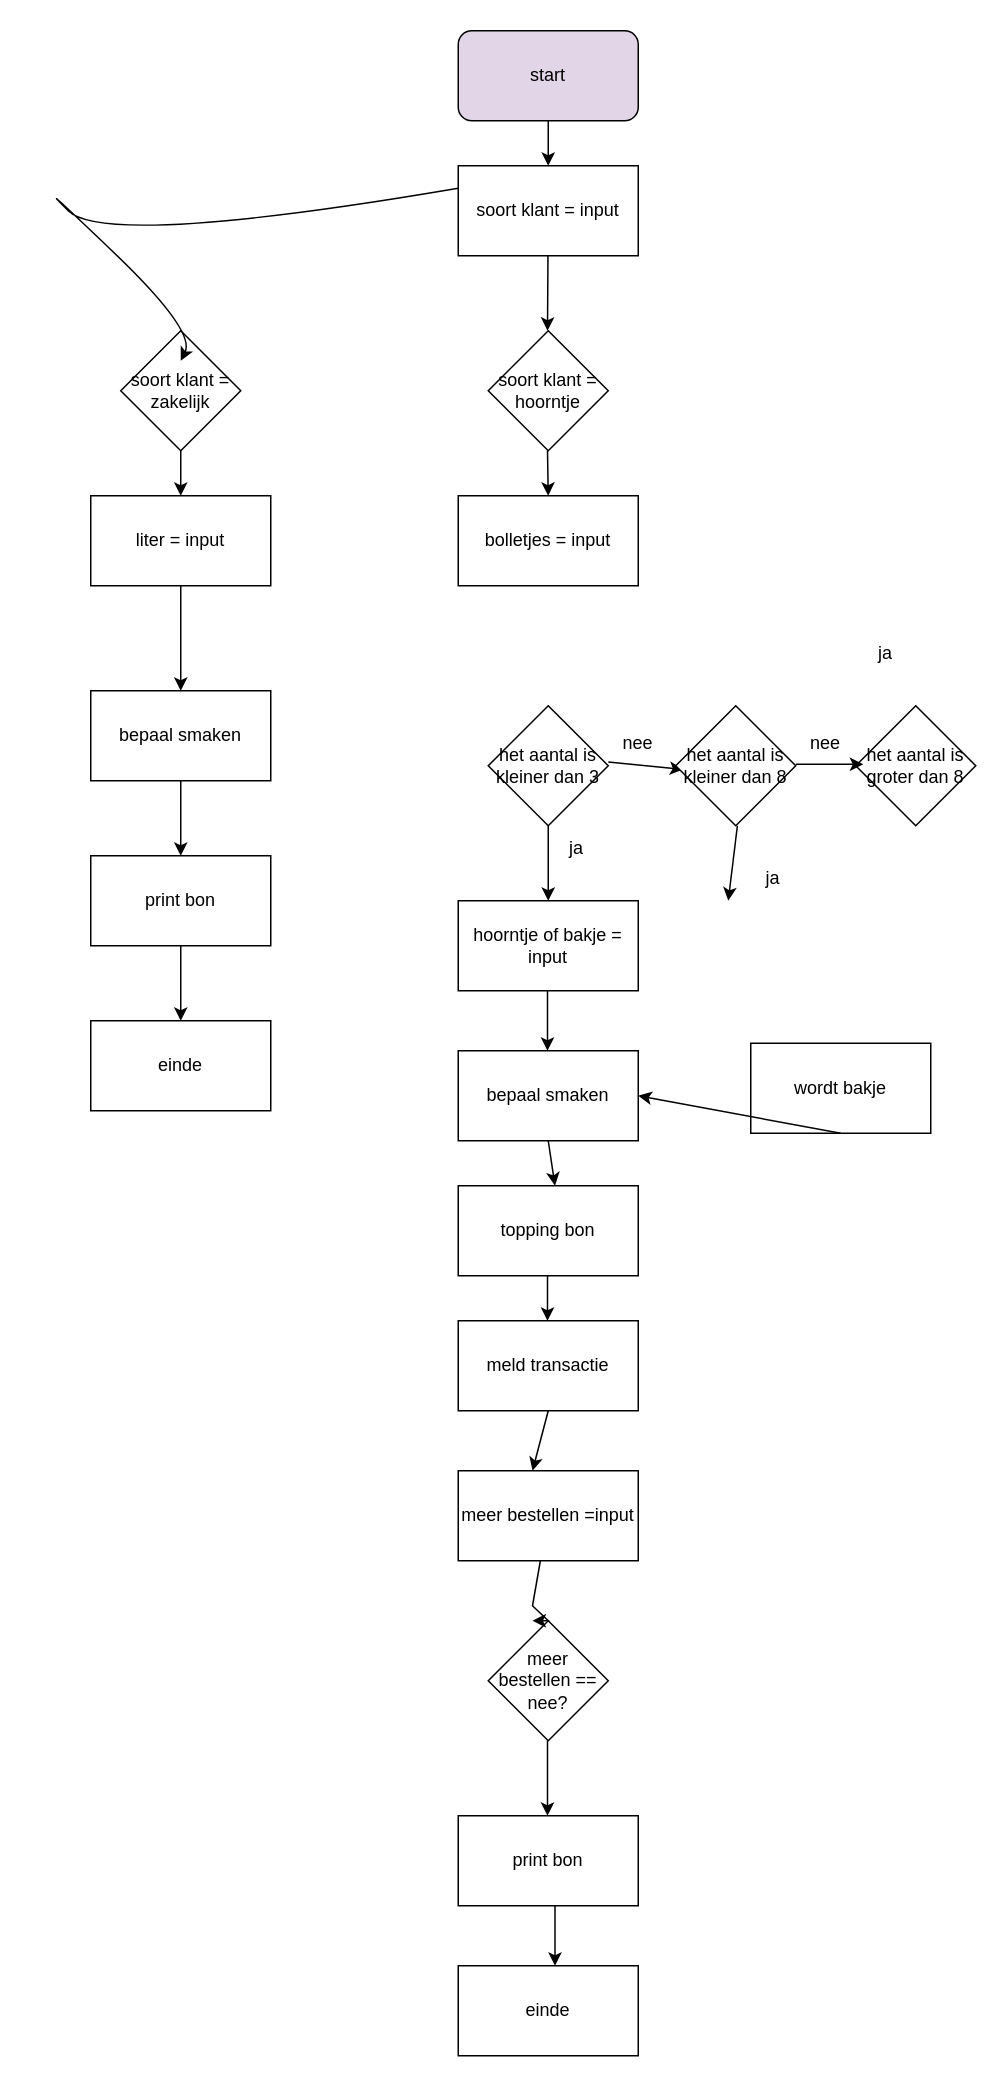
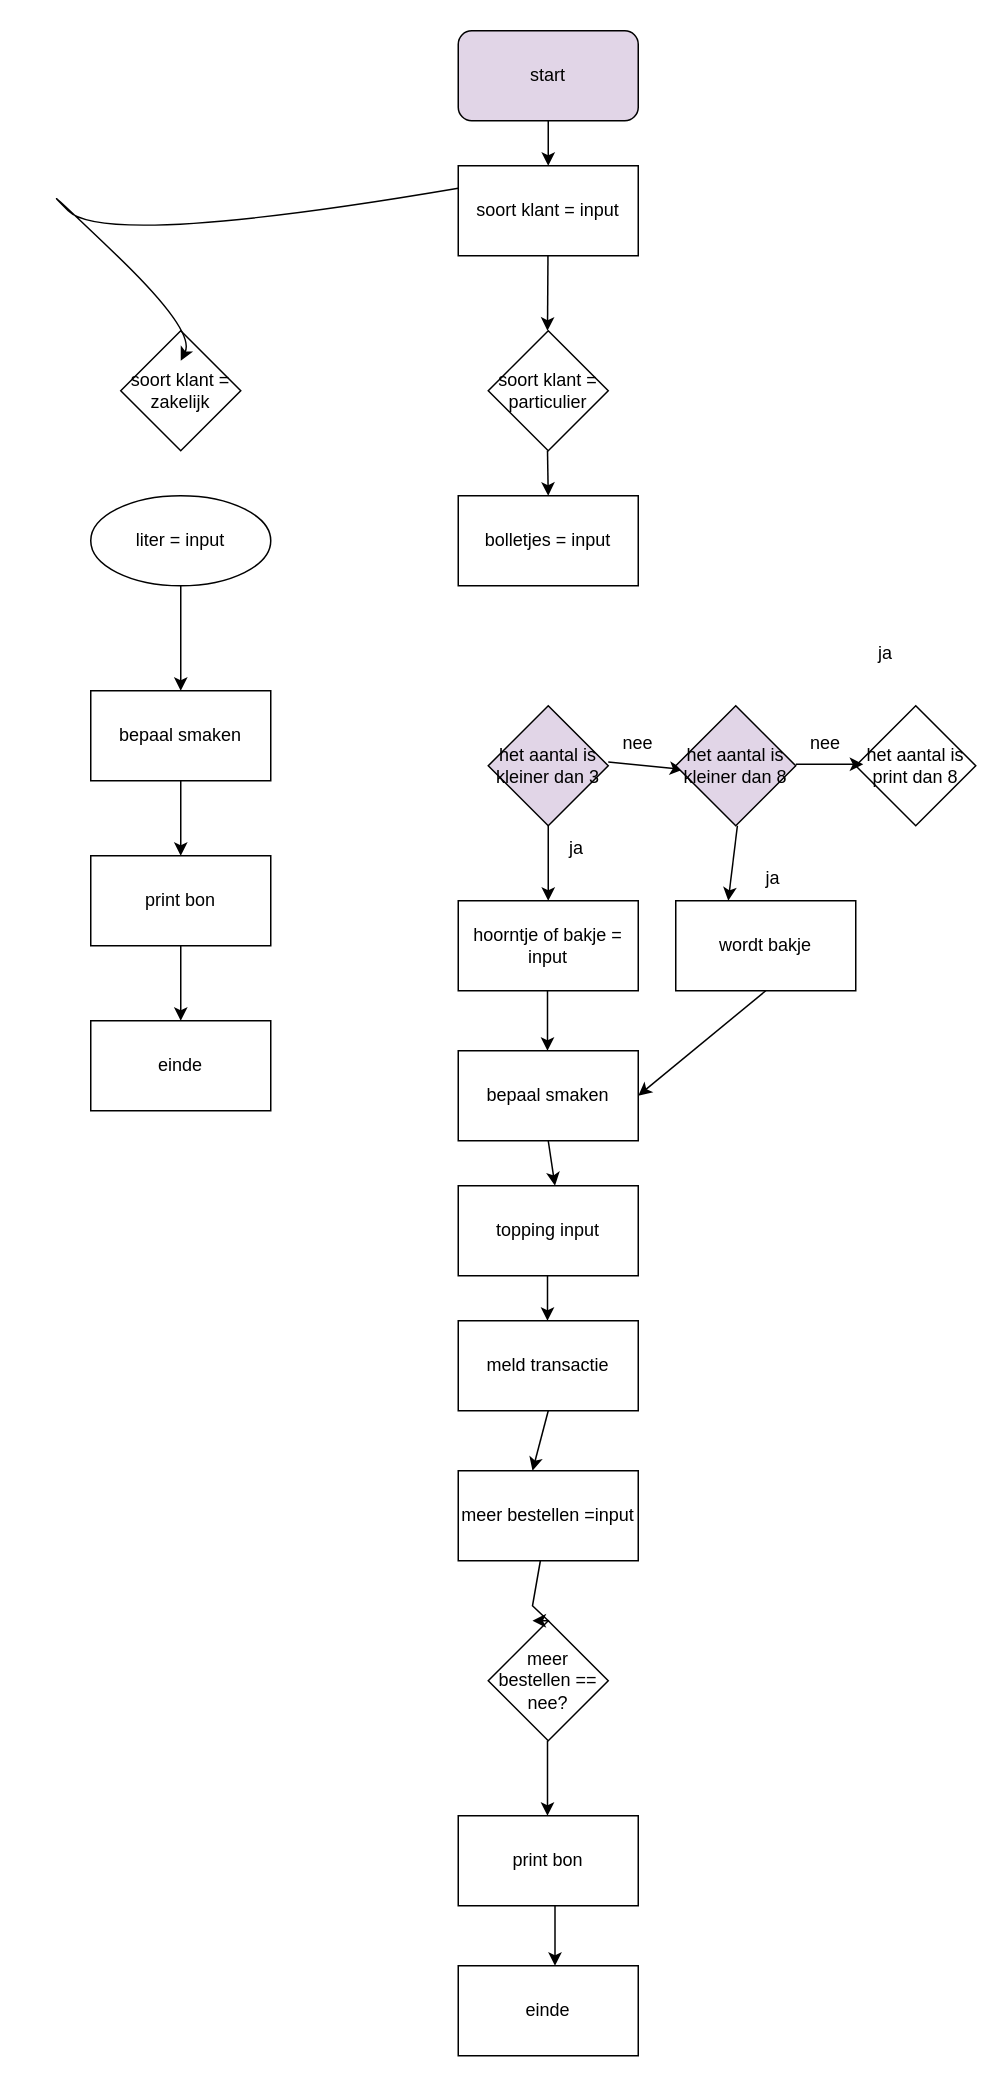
  <mxCell id="0" />
  <mxCell id="1" parent="0" />
  <mxCell id="2" value="start" style="rounded=1;whiteSpace=wrap;html=1;fillColor=#e1d5e7;" parent="1" vertex="1"><mxGeometry x="305" y="20" width="120" height="60" as="geometry" /></mxCell>
  <mxCell id="3" value="" style="endArrow=classic;html=1;rounded=0;exitX=0.442;exitY=1.033;exitDx=0;exitDy=0;exitPerimeter=0;entryX=0;entryY=1;entryDx=0;entryDy=0;" parent="1" target="12" edge="1"><mxGeometry width="50" height="50" relative="1" as="geometry"><mxPoint x="491.1" y="550" as="sourcePoint" /><mxPoint x="488.904" y="618.02" as="targetPoint" /><Array as="points" /></mxGeometry></mxCell>
  <mxCell id="4" value="einde" style="rounded=0;whiteSpace=wrap;html=1;" parent="1" vertex="1"><mxGeometry x="305" y="1310" width="120" height="60" as="geometry" /></mxCell>
  <mxCell id="5" value="bolletjes = input" style="rounded=0;whiteSpace=wrap;html=1;" parent="1" vertex="1"><mxGeometry x="305" y="330" width="120" height="60" as="geometry" /></mxCell>
- <mxCell id="6" value="het aantal is kleiner dan 3" style="rhombus;whiteSpace=wrap;html=1;" parent="1" vertex="1"><mxGeometry x="325" y="470" width="80" height="80" as="geometry" /></mxCell>
+ <mxCell id="6" value="het aantal is kleiner dan 3" style="rhombus;whiteSpace=wrap;html=1;fillColor=#e1d5e7;" parent="1" vertex="1"><mxGeometry x="325" y="470" width="80" height="80" as="geometry" /></mxCell>
  <mxCell id="7" value="" style="endArrow=classic;html=1;rounded=0;exitX=0.5;exitY=1;exitDx=0;exitDy=0;" parent="1" source="6" edge="1"><mxGeometry width="50" height="50" relative="1" as="geometry"><mxPoint x="280" y="610" as="sourcePoint" /><mxPoint x="365" y="600" as="targetPoint" /></mxGeometry></mxCell>
  <mxCell id="8" value="ja" style="text;html=1;strokeColor=none;fillColor=none;align=center;verticalAlign=middle;whiteSpace=wrap;rounded=0;" parent="1" vertex="1"><mxGeometry x="354" y="550" width="60" height="30" as="geometry" /></mxCell>
  <mxCell id="9" value="" style="endArrow=classic;html=1;rounded=0;" parent="1" edge="1"><mxGeometry width="50" height="50" relative="1" as="geometry"><mxPoint x="405" y="507.5" as="sourcePoint" /><mxPoint x="455" y="512.5" as="targetPoint" /></mxGeometry></mxCell>
  <mxCell id="10" value="nee" style="text;html=1;strokeColor=none;fillColor=none;align=center;verticalAlign=middle;whiteSpace=wrap;rounded=0;" parent="1" vertex="1"><mxGeometry x="395" y="480" width="60" height="30" as="geometry" /></mxCell>
- <mxCell id="11" value="het aantal is kleiner dan 8" style="rhombus;whiteSpace=wrap;html=1;" parent="1" vertex="1"><mxGeometry x="450" y="470" width="80" height="80" as="geometry" /></mxCell>
+ <mxCell id="11" value="het aantal is kleiner dan 8" style="rhombus;whiteSpace=wrap;html=1;fillColor=#e1d5e7;" parent="1" vertex="1"><mxGeometry x="450" y="470" width="80" height="80" as="geometry" /></mxCell>
  <mxCell id="12" value="ja" style="text;html=1;strokeColor=none;fillColor=none;align=center;verticalAlign=middle;whiteSpace=wrap;rounded=0;" parent="1" vertex="1"><mxGeometry x="485" y="570" width="60" height="30" as="geometry" /></mxCell>
- <mxCell id="13" value="het aantal is groter dan 8" style="rhombus;whiteSpace=wrap;html=1;" parent="1" vertex="1"><mxGeometry x="570" y="470" width="80" height="80" as="geometry" /></mxCell>
+ <mxCell id="13" value="het aantal is print dan 8" style="rhombus;whiteSpace=wrap;html=1;" parent="1" vertex="1"><mxGeometry x="570" y="470" width="80" height="80" as="geometry" /></mxCell>
  <mxCell id="14" value="" style="endArrow=classic;html=1;rounded=0;" parent="1" edge="1"><mxGeometry width="50" height="50" relative="1" as="geometry"><mxPoint x="530" y="509" as="sourcePoint" /><mxPoint x="575" y="509" as="targetPoint" /></mxGeometry></mxCell>
  <mxCell id="15" value="nee" style="text;html=1;strokeColor=none;fillColor=none;align=center;verticalAlign=middle;whiteSpace=wrap;rounded=0;" parent="1" vertex="1"><mxGeometry x="520" y="480" width="60" height="30" as="geometry" /></mxCell>
  <mxCell id="16" value="ja" style="text;html=1;strokeColor=none;fillColor=none;align=center;verticalAlign=middle;whiteSpace=wrap;rounded=0;" parent="1" vertex="1"><mxGeometry x="560" y="420" width="60" height="30" as="geometry" /></mxCell>
  <mxCell id="17" value="hoorntje of bakje = input" style="rounded=0;whiteSpace=wrap;html=1;" parent="1" vertex="1"><mxGeometry x="305" y="600" width="120" height="60" as="geometry" /></mxCell>
  <mxCell id="18" value="meld transactie" style="rounded=0;whiteSpace=wrap;html=1;" parent="1" vertex="1"><mxGeometry x="305" y="880" width="120" height="60" as="geometry" /></mxCell>
  <mxCell id="19" value="" style="endArrow=classic;html=1;rounded=0;" parent="1" edge="1"><mxGeometry width="50" height="50" relative="1" as="geometry"><mxPoint x="364.5" y="660" as="sourcePoint" /><mxPoint x="364.5" y="700" as="targetPoint" /></mxGeometry></mxCell>
  <mxCell id="20" value="meer bestellen =input" style="rounded=0;whiteSpace=wrap;html=1;" parent="1" vertex="1"><mxGeometry x="305" y="980" width="120" height="60" as="geometry" /></mxCell>
- <mxCell id="21" value="wordt bakje" style="rounded=0;whiteSpace=wrap;html=1;" parent="1" vertex="1"><mxGeometry x="500" y="695" width="120" height="60" as="geometry" /></mxCell>
+ <mxCell id="21" value="wordt bakje" style="rounded=0;whiteSpace=wrap;html=1;" parent="1" vertex="1"><mxGeometry x="450" y="600" width="120" height="60" as="geometry" /></mxCell>
  <mxCell id="22" value="meer bestellen == nee?" style="rhombus;whiteSpace=wrap;html=1;" parent="1" vertex="1"><mxGeometry x="325" y="1080" width="80" height="80" as="geometry" /></mxCell>
  <mxCell id="23" value="" style="endArrow=classic;html=1;rounded=0;" parent="1" source="20" edge="1"><mxGeometry width="50" height="50" relative="1" as="geometry"><mxPoint x="354.5" y="1060" as="sourcePoint" /><mxPoint x="354.5" y="1080" as="targetPoint" /><Array as="points"><mxPoint x="354.5" y="1070" /><mxPoint x="365" y="1080" /></Array></mxGeometry></mxCell>
  <mxCell id="24" value="print bon" style="rounded=0;whiteSpace=wrap;html=1;" parent="1" vertex="1"><mxGeometry x="305" y="1210" width="120" height="60" as="geometry" /></mxCell>
  <mxCell id="25" value="" style="endArrow=classic;html=1;rounded=0;" parent="1" edge="1"><mxGeometry width="50" height="50" relative="1" as="geometry"><mxPoint x="369.5" y="1270" as="sourcePoint" /><mxPoint x="369.5" y="1310" as="targetPoint" /></mxGeometry></mxCell>
  <mxCell id="26" value="" style="endArrow=classic;html=1;rounded=0;" parent="1" edge="1"><mxGeometry width="50" height="50" relative="1" as="geometry"><mxPoint x="364.5" y="1160" as="sourcePoint" /><mxPoint x="364.5" y="1210" as="targetPoint" /></mxGeometry></mxCell>
  <mxCell id="27" value="" style="endArrow=classic;html=1;rounded=0;exitX=0.5;exitY=1;exitDx=0;exitDy=0;" parent="1" source="18" edge="1"><mxGeometry width="50" height="50" relative="1" as="geometry"><mxPoint x="354.5" y="950" as="sourcePoint" /><mxPoint x="354.5" y="980" as="targetPoint" /></mxGeometry></mxCell>
  <mxCell id="28" value="bepaal smaken" style="rounded=0;whiteSpace=wrap;html=1;" parent="1" vertex="1"><mxGeometry x="305" y="700" width="120" height="60" as="geometry" /></mxCell>
- <mxCell id="29" value="topping bon" style="rounded=0;whiteSpace=wrap;html=1;" parent="1" vertex="1"><mxGeometry x="305" y="790" width="120" height="60" as="geometry" /></mxCell>
+ <mxCell id="29" value="topping input" style="rounded=0;whiteSpace=wrap;html=1;" parent="1" vertex="1"><mxGeometry x="305" y="790" width="120" height="60" as="geometry" /></mxCell>
  <mxCell id="30" value="" style="endArrow=classic;html=1;rounded=0;exitX=0.5;exitY=1;exitDx=0;exitDy=0;" parent="1" source="28" edge="1"><mxGeometry width="50" height="50" relative="1" as="geometry"><mxPoint x="369.5" y="770" as="sourcePoint" /><mxPoint x="369.5" y="790" as="targetPoint" /></mxGeometry></mxCell>
  <mxCell id="31" value="" style="endArrow=classic;html=1;rounded=0;" parent="1" edge="1"><mxGeometry width="50" height="50" relative="1" as="geometry"><mxPoint x="364.5" y="850" as="sourcePoint" /><mxPoint x="364.5" y="880" as="targetPoint" /></mxGeometry></mxCell>
  <mxCell id="32" value="" style="endArrow=classic;html=1;rounded=0;exitX=0.5;exitY=1;exitDx=0;exitDy=0;entryX=1;entryY=0.5;entryDx=0;entryDy=0;" parent="1" source="21" target="28" edge="1"><mxGeometry width="50" height="50" relative="1" as="geometry"><mxPoint x="490" y="870" as="sourcePoint" /><mxPoint x="540" y="820" as="targetPoint" /></mxGeometry></mxCell>
  <mxCell id="33" value="soort klant = input" style="rounded=0;whiteSpace=wrap;html=1;" parent="1" vertex="1"><mxGeometry x="305" y="110" width="120" height="60" as="geometry" /></mxCell>
  <mxCell id="34" value="" style="endArrow=classic;html=1;rounded=0;exitX=0.5;exitY=1;exitDx=0;exitDy=0;" parent="1" source="2" edge="1"><mxGeometry width="50" height="50" relative="1" as="geometry"><mxPoint x="364.5" y="170" as="sourcePoint" /><mxPoint x="365" y="110" as="targetPoint" /></mxGeometry></mxCell>
  <mxCell id="35" value="soort klant = zakelijk" style="rhombus;whiteSpace=wrap;html=1;" parent="1" vertex="1"><mxGeometry x="80" y="220" width="80" height="80" as="geometry" /></mxCell>
- <mxCell id="36" value="soort klant = hoorntje" style="rhombus;whiteSpace=wrap;html=1;" parent="1" vertex="1"><mxGeometry x="325" y="220" width="80" height="80" as="geometry" /></mxCell>
+ <mxCell id="36" value="soort klant = particulier" style="rhombus;whiteSpace=wrap;html=1;" parent="1" vertex="1"><mxGeometry x="325" y="220" width="80" height="80" as="geometry" /></mxCell>
  <mxCell id="37" value="" style="endArrow=classic;html=1;rounded=0;" parent="1" source="33" edge="1"><mxGeometry width="50" height="50" relative="1" as="geometry"><mxPoint x="364.5" y="180" as="sourcePoint" /><mxPoint x="364.5" y="220" as="targetPoint" /></mxGeometry></mxCell>
  <mxCell id="38" value="" style="endArrow=classic;html=1;rounded=0;" parent="1" edge="1"><mxGeometry width="50" height="50" relative="1" as="geometry"><mxPoint x="364.5" y="300" as="sourcePoint" /><mxPoint x="365" y="330" as="targetPoint" /></mxGeometry></mxCell>
- <mxCell id="39" value="liter = input" style="rounded=0;whiteSpace=wrap;html=1;" parent="1" vertex="1"><mxGeometry x="60" y="330" width="120" height="60" as="geometry" /></mxCell>
+ <mxCell id="39" value="liter = input" style="ellipse;whiteSpace=wrap;html=1;" parent="1" vertex="1"><mxGeometry x="60" y="330" width="120" height="60" as="geometry" /></mxCell>
  <mxCell id="40" value="" style="curved=1;endArrow=classic;html=1;rounded=0;exitX=0;exitY=0.25;exitDx=0;exitDy=0;" parent="1" source="33" edge="1"><mxGeometry width="50" height="50" relative="1" as="geometry"><mxPoint x="20" y="165" as="sourcePoint" /><mxPoint x="120" y="240" as="targetPoint" /><Array as="points"><mxPoint x="70" y="165" /><mxPoint x="20" y="115" /><mxPoint x="130" y="220" /></Array></mxGeometry></mxCell>
- <mxCell id="41" value="" style="endArrow=classic;html=1;rounded=0;entryX=0.5;entryY=0;entryDx=0;entryDy=0;exitX=0.5;exitY=1;exitDx=0;exitDy=0;" parent="1" source="35" target="39" edge="1"><mxGeometry width="50" height="50" relative="1" as="geometry"><mxPoint x="180" y="260" as="sourcePoint" /><mxPoint x="230" y="210" as="targetPoint" /></mxGeometry></mxCell>
  <mxCell id="42" value="bepaal smaken" style="rounded=0;whiteSpace=wrap;html=1;" parent="1" vertex="1"><mxGeometry x="60" y="460" width="120" height="60" as="geometry" /></mxCell>
  <mxCell id="43" value="" style="endArrow=classic;html=1;rounded=0;exitX=0.5;exitY=1;exitDx=0;exitDy=0;entryX=0.5;entryY=0;entryDx=0;entryDy=0;" parent="1" source="39" target="42" edge="1"><mxGeometry width="50" height="50" relative="1" as="geometry"><mxPoint x="180" y="440" as="sourcePoint" /><mxPoint x="230" y="390" as="targetPoint" /></mxGeometry></mxCell>
  <mxCell id="44" value="print bon" style="rounded=0;whiteSpace=wrap;html=1;" parent="1" vertex="1"><mxGeometry x="60" y="570" width="120" height="60" as="geometry" /></mxCell>
  <mxCell id="45" value="einde" style="rounded=0;whiteSpace=wrap;html=1;" parent="1" vertex="1"><mxGeometry x="60" y="680" width="120" height="60" as="geometry" /></mxCell>
  <mxCell id="46" value="" style="endArrow=classic;html=1;rounded=0;entryX=0.5;entryY=0;entryDx=0;entryDy=0;exitX=0.5;exitY=1;exitDx=0;exitDy=0;" parent="1" source="42" target="44" edge="1"><mxGeometry width="50" height="50" relative="1" as="geometry"><mxPoint x="190" y="500" as="sourcePoint" /><mxPoint x="240" y="450" as="targetPoint" /></mxGeometry></mxCell>
  <mxCell id="47" value="" style="endArrow=classic;html=1;rounded=0;entryX=0.5;entryY=0;entryDx=0;entryDy=0;exitX=0.5;exitY=1;exitDx=0;exitDy=0;" parent="1" source="44" target="45" edge="1"><mxGeometry width="50" height="50" relative="1" as="geometry"><mxPoint x="190" y="670" as="sourcePoint" /><mxPoint x="240" y="620" as="targetPoint" /></mxGeometry></mxCell>
